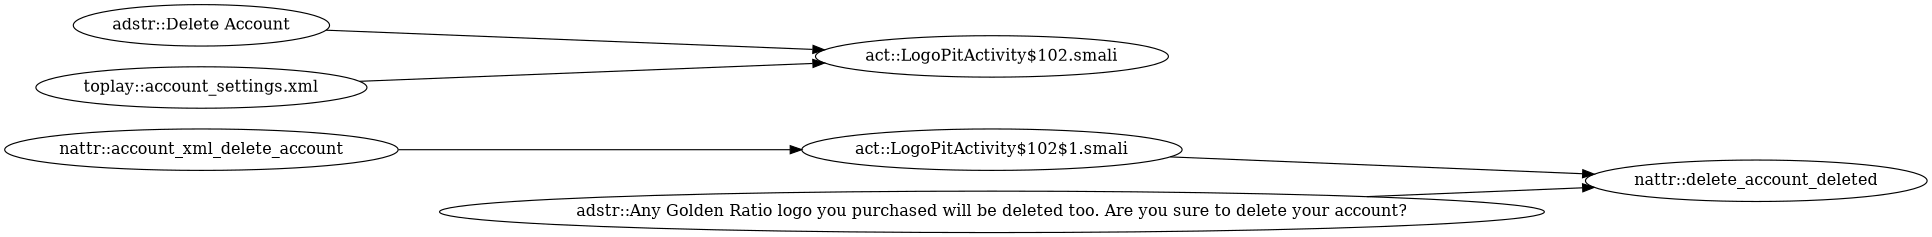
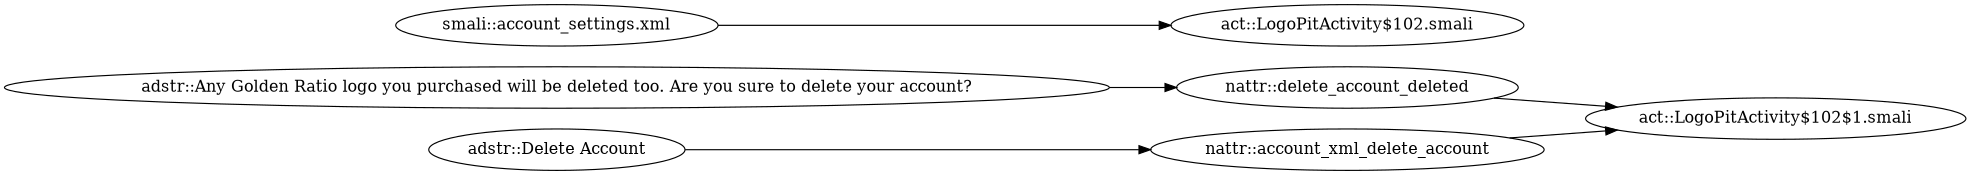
  digraph {
    rankdir=LR
    n1 [label="nattr::account_xml_delete_account"]
    "adstr::Delete Account"
    "act::LogoPitActivity$102$1.smali"
    n4 [label="nattr::delete_account_deleted"]
    "adstr::Any Golden Ratio logo you purchased will be deleted too. Are you sure to delete your account?"
-   "toplay::account_settings.xml"
+   "toplay::account_settings.xml" [label="smali::account_settings.xml"]
    "act::LogoPitActivity$102.smali"
    n1 -> "act::LogoPitActivity$102$1.smali"
-   "adstr::Delete Account" -> "act::LogoPitActivity$102.smali"
-   "act::LogoPitActivity$102$1.smali" -> n4
+   "adstr::Delete Account" -> n1
+   n4 -> "act::LogoPitActivity$102$1.smali"
    "adstr::Any Golden Ratio logo you purchased will be deleted too. Are you sure to delete your account?" -> n4
    "toplay::account_settings.xml" -> "act::LogoPitActivity$102.smali"
  }
